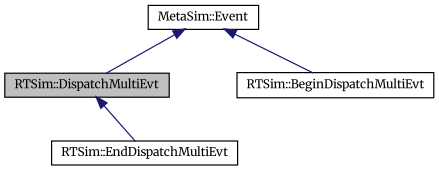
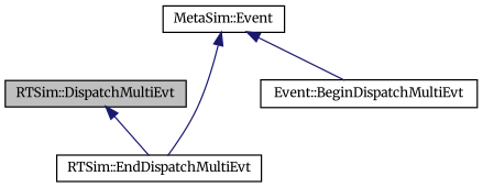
  digraph {
    fontname=Merriweather
    node [color=black fillcolor=white fontname=Merriweather fontsize=10 shape=record style=filled]
    edge [color=midnightblue dir=back fontname=Merriweather fontsize=10 labelfontname=Helvetica labelfontsize=10 style=solid]
    n1 [fillcolor=grey75 fontcolor=black height=0.2 label="RTSim::DispatchMultiEvt" width=0.4]
    n2 [height=0.2 label="RTSim::EndDispatchMultiEvt" width=0.4]
-   n3 [height=0.2 label="RTSim::BeginDispatchMultiEvt" width=0.4]
+   n3 [height=0.2 label="Event::BeginDispatchMultiEvt" width=0.4]
    n4 [height=0.2 label="MetaSim::Event" width=0.4]
    n1 -> n2
-   n4 -> n1
+   n4 -> n2
    n4 -> n3
  }
